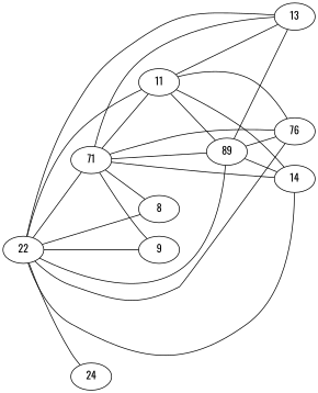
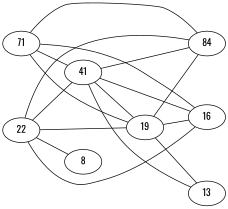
  strict graph {
    fontname=Oswald
    rankdir=LR
    node [fontname=Oswald]
    edge [fontname=Oswald]
-   19 [label=89]
-   16 [label=76]
+   19
+   16
    13
-   14
+   14 [label=84]
    n5 [label=71]
-   11
+   11 [label=41]
    8
-   9
    22
-   24
    19 -- 16
    19 -- 13
    19 -- 14
    n5 -- 19
    n5 -- 16
-   n5 -- 13
    n5 -- 14
    n5 -- 11
-   n5 -- 8
-   n5 -- 9
    11 -- 19
    11 -- 16
    11 -- 13
    11 -- 14
    22 -- 19
    22 -- 16
-   22 -- 13
    22 -- 14
-   22 -- n5
    22 -- 11
    22 -- 8
-   22 -- 9
-   22 -- 24
  }
